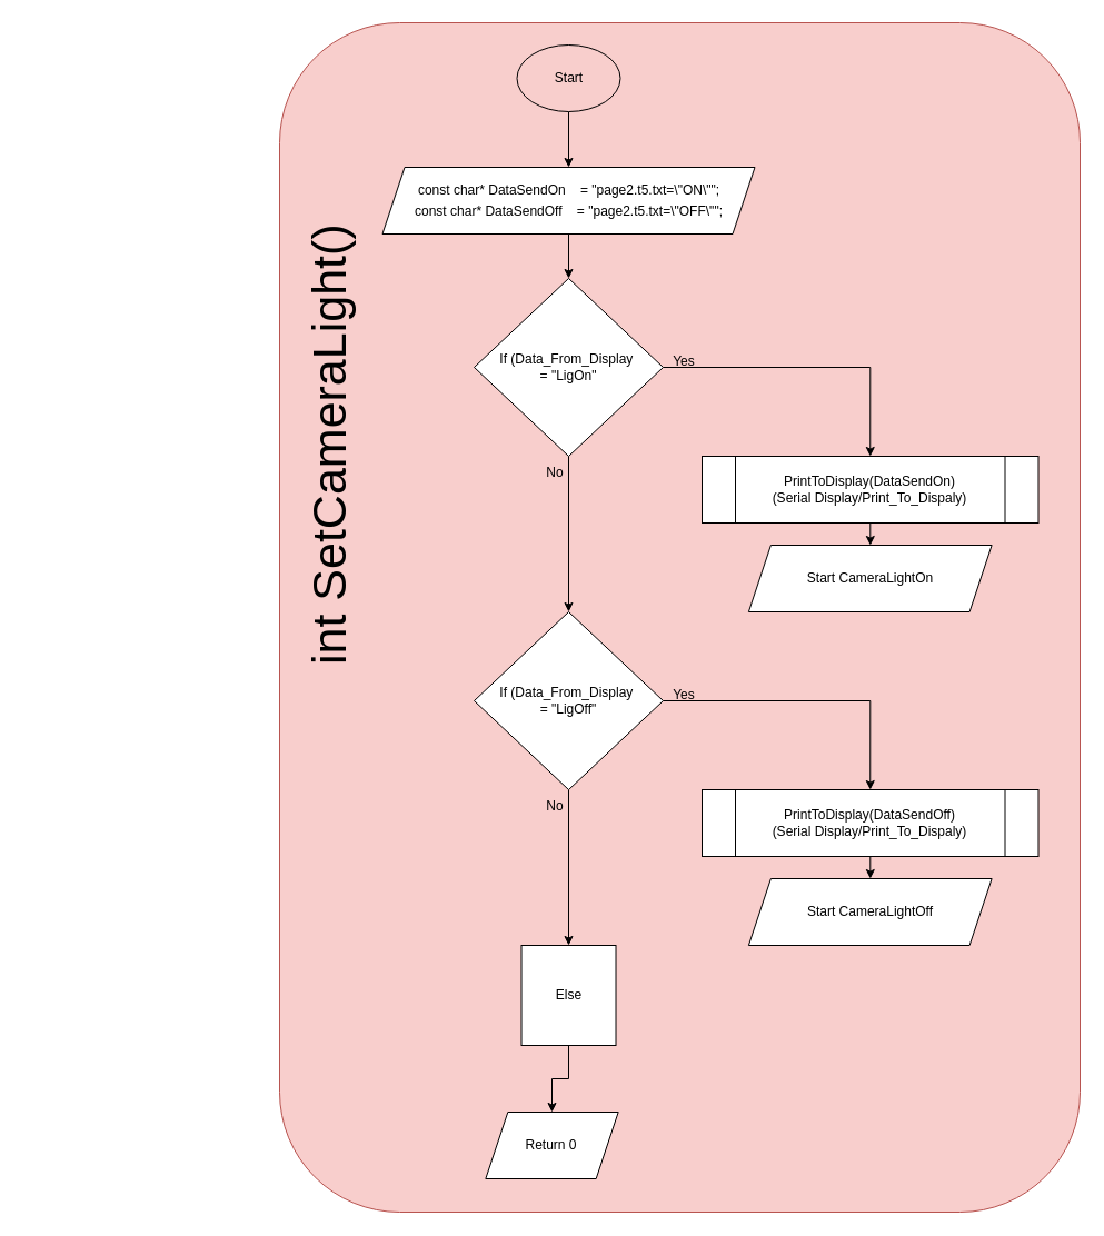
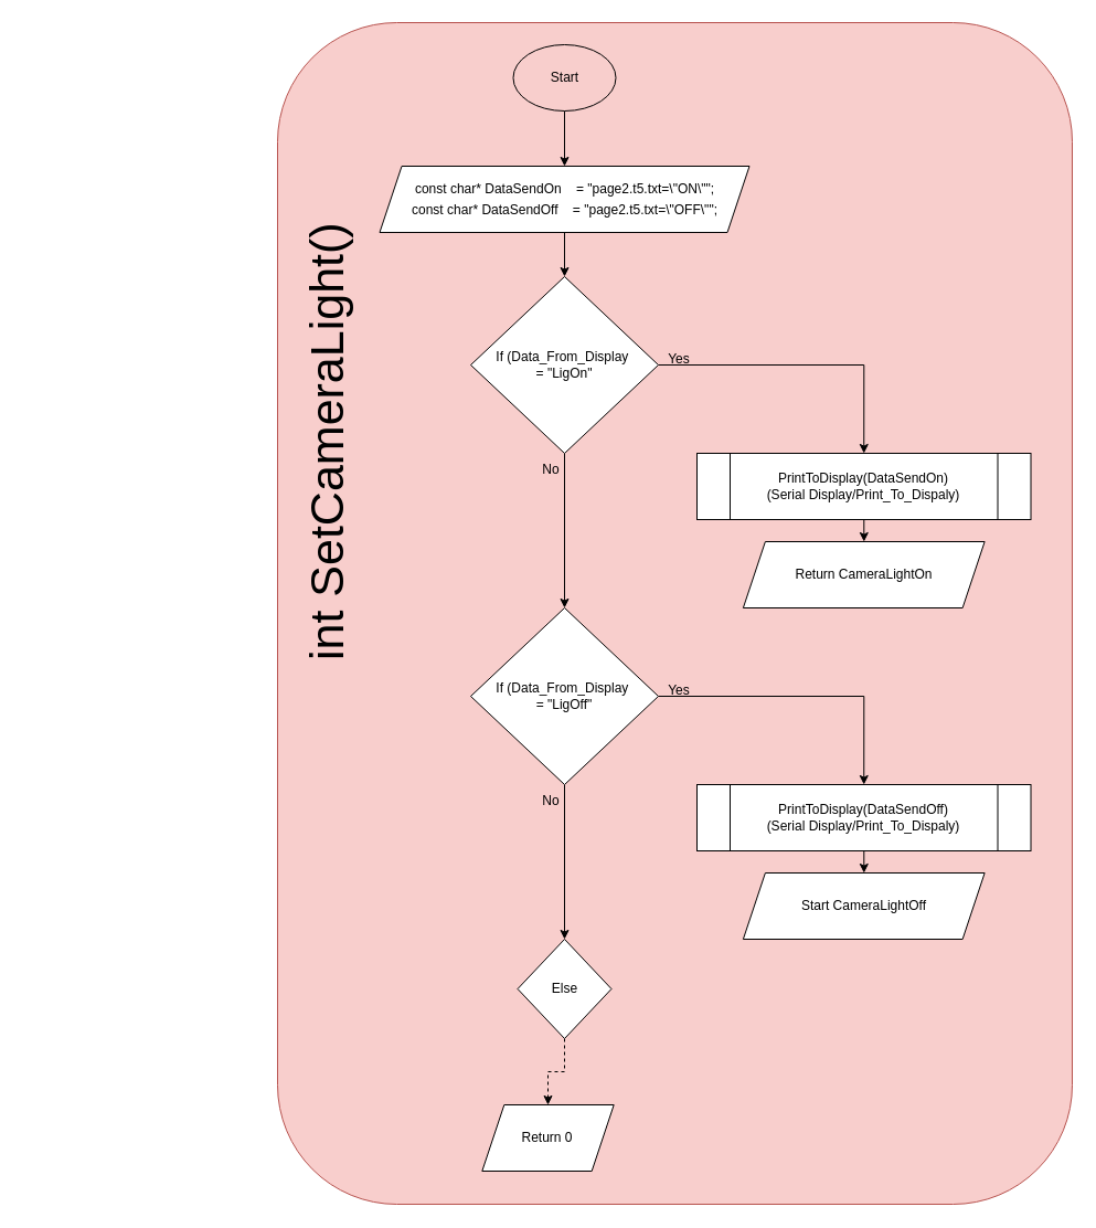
  <mxCell id="0" />
  <mxCell id="1" parent="0" />
  <mxCell id="2" value="" style="rounded=1;whiteSpace=wrap;html=1;fillColor=#f8cecc;strokeColor=#b85450;" parent="1" vertex="1"><mxGeometry x="251" width="720" height="1070" as="geometry" y="20" /></mxCell>
  <mxCell id="3" style="edgeStyle=orthogonalEdgeStyle;rounded=0;orthogonalLoop=1;jettySize=auto;html=1;entryX=0.5;entryY=0;entryDx=0;entryDy=0;" parent="1" source="4" target="7" edge="1"><mxGeometry relative="1" as="geometry" /></mxCell>
  <mxCell id="4" value="Start" style="ellipse;whiteSpace=wrap;html=1;fillColor=#f8cecc;" parent="1" vertex="1"><mxGeometry x="464.5" y="40" width="93" height="60" as="geometry" /></mxCell>
  <mxCell id="5" value="&lt;font style=&quot;font-size: 43px;&quot;&gt;int SetCameraLight()&lt;/font&gt;" style="text;html=1;align=center;verticalAlign=middle;whiteSpace=wrap;rounded=0;rotation=-90;" parent="1" vertex="1"><mxGeometry x="20.69" y="360" width="550" height="80" as="geometry" /></mxCell>
  <mxCell id="6" value="" style="edgeStyle=orthogonalEdgeStyle;rounded=0;orthogonalLoop=1;jettySize=auto;html=1;" parent="1" source="7" target="10" edge="1"><mxGeometry relative="1" as="geometry" /></mxCell>
  <mxCell id="7" value="&lt;div style=&quot;&quot;&gt;&lt;div style=&quot;line-height: 19px; white-space: pre;&quot;&gt;&lt;div style=&quot;&quot;&gt;&lt;font style=&quot;font-size: 12px;&quot; face=&quot;Helvetica&quot;&gt;const char* DataSendOn &amp;nbsp; &amp;nbsp;= &quot;page2.t5.txt=\&quot;ON\&quot;&quot;;&lt;/font&gt;&lt;/div&gt;&lt;div style=&quot;&quot;&gt;&lt;span style=&quot;background-color: initial;&quot;&gt;const char* DataSendOff &amp;nbsp; &amp;nbsp;= &quot;page2.t5.txt=\&quot;OFF\&quot;&quot;;&lt;/span&gt;&lt;/div&gt;&lt;/div&gt;&lt;/div&gt;" style="shape=parallelogram;perimeter=parallelogramPerimeter;whiteSpace=wrap;html=1;fixedSize=1;" parent="1" vertex="1"><mxGeometry x="343.5" y="150" width="335" height="60" as="geometry" /></mxCell>
  <mxCell id="8" style="edgeStyle=orthogonalEdgeStyle;rounded=0;orthogonalLoop=1;jettySize=auto;html=1;entryX=0.5;entryY=0;entryDx=0;entryDy=0;" parent="1" source="10" target="12" edge="1"><mxGeometry relative="1" as="geometry" /></mxCell>
  <mxCell id="9" style="edgeStyle=orthogonalEdgeStyle;rounded=0;orthogonalLoop=1;jettySize=auto;html=1;entryX=0.5;entryY=0;entryDx=0;entryDy=0;" parent="1" source="10" target="16" edge="1"><mxGeometry relative="1" as="geometry" /></mxCell>
  <mxCell id="10" value="If (Data_From_Display&amp;nbsp;&lt;div&gt;= &quot;LigOn&quot;&lt;/div&gt;" style="rhombus;whiteSpace=wrap;html=1;" parent="1" vertex="1"><mxGeometry x="426" y="250" width="170" height="160" as="geometry" /></mxCell>
  <mxCell id="11" style="edgeStyle=orthogonalEdgeStyle;rounded=0;orthogonalLoop=1;jettySize=auto;html=1;entryX=0.5;entryY=0;entryDx=0;entryDy=0;" parent="1" source="12" target="13" edge="1"><mxGeometry relative="1" as="geometry" /></mxCell>
  <mxCell id="12" value="&lt;p style=&quot;line-height: 120%;&quot;&gt;&lt;/p&gt;&lt;div style=&quot;line-height: 120%; white-space: pre;&quot;&gt;&lt;span style=&quot;background-color: rgb(255, 255, 255);&quot;&gt;&lt;font style=&quot;font-size: 12px;&quot; face=&quot;Helvetica&quot;&gt;PrintToDisplay(DataSendOn&lt;span style=&quot;&quot;&gt;)&lt;/span&gt;&lt;/font&gt;&lt;/span&gt;&lt;/div&gt;&lt;div style=&quot;line-height: 120%; white-space: pre;&quot;&gt;&lt;span style=&quot;background-color: rgb(255, 255, 255);&quot;&gt;(Serial Display/Print_To_Dispaly)&lt;/span&gt;&lt;/div&gt;&lt;p&gt;&lt;/p&gt;" style="shape=process;whiteSpace=wrap;html=1;backgroundOutline=1;" parent="1" vertex="1"><mxGeometry x="631" y="410" width="302.5" height="60" as="geometry" /></mxCell>
- <mxCell id="13" value="Start CameraLightOn" style="shape=parallelogram;perimeter=parallelogramPerimeter;whiteSpace=wrap;html=1;fixedSize=1;" parent="1" vertex="1"><mxGeometry x="672.88" y="490" width="218.75" height="60" as="geometry" /></mxCell>
+ <mxCell id="13" value="Return CameraLightOn" style="shape=parallelogram;perimeter=parallelogramPerimeter;whiteSpace=wrap;html=1;fixedSize=1;" parent="1" vertex="1"><mxGeometry x="672.88" y="490" width="218.75" height="60" as="geometry" /></mxCell>
  <mxCell id="14" style="edgeStyle=orthogonalEdgeStyle;rounded=0;orthogonalLoop=1;jettySize=auto;html=1;entryX=0.5;entryY=0;entryDx=0;entryDy=0;" parent="1" source="16" target="18" edge="1"><mxGeometry relative="1" as="geometry" /></mxCell>
  <mxCell id="15" style="edgeStyle=orthogonalEdgeStyle;rounded=0;orthogonalLoop=1;jettySize=auto;html=1;entryX=0.5;entryY=0;entryDx=0;entryDy=0;" edge="1" parent="1" source="16" target="22"><mxGeometry relative="1" as="geometry" /></mxCell>
  <mxCell id="16" value="If (Data_From_Display&amp;nbsp;&lt;div&gt;= &quot;LigOff&quot;&lt;/div&gt;" style="rhombus;whiteSpace=wrap;html=1;" parent="1" vertex="1"><mxGeometry x="426" y="550" width="170" height="160" as="geometry" /></mxCell>
  <mxCell id="17" style="edgeStyle=orthogonalEdgeStyle;rounded=0;orthogonalLoop=1;jettySize=auto;html=1;entryX=0.5;entryY=0;entryDx=0;entryDy=0;" parent="1" source="18" target="19" edge="1"><mxGeometry relative="1" as="geometry" /></mxCell>
  <mxCell id="18" value="&lt;p style=&quot;line-height: 120%;&quot;&gt;&lt;/p&gt;&lt;div style=&quot;line-height: 120%; white-space: pre;&quot;&gt;&lt;span style=&quot;background-color: rgb(255, 255, 255);&quot;&gt;&lt;font style=&quot;font-size: 12px;&quot; face=&quot;Helvetica&quot;&gt;PrintToDisplay(DataSendOff&lt;span style=&quot;&quot;&gt;)&lt;/span&gt;&lt;/font&gt;&lt;/span&gt;&lt;/div&gt;&lt;div style=&quot;line-height: 120%; white-space: pre;&quot;&gt;&lt;span style=&quot;background-color: rgb(255, 255, 255);&quot;&gt;(Serial Display/Print_To_Dispaly)&lt;/span&gt;&lt;/div&gt;&lt;p&gt;&lt;/p&gt;" style="shape=process;whiteSpace=wrap;html=1;backgroundOutline=1;" parent="1" vertex="1"><mxGeometry x="631" y="710" width="302.5" height="60" as="geometry" /></mxCell>
  <mxCell id="19" value="Start CameraLightOff" style="shape=parallelogram;perimeter=parallelogramPerimeter;whiteSpace=wrap;html=1;fixedSize=1;" parent="1" vertex="1"><mxGeometry x="672.88" y="790" width="218.75" height="60" as="geometry" /></mxCell>
  <mxCell id="20" style="edgeStyle=orthogonalEdgeStyle;rounded=0;orthogonalLoop=1;jettySize=auto;html=1;entryX=0.5;entryY=0;entryDx=0;entryDy=0;" parent="1" edge="1"><mxGeometry relative="1" as="geometry"><mxPoint x="782.25" y="1070" as="sourcePoint" /></mxGeometry></mxCell>
- <mxCell id="21" style="edgeStyle=orthogonalEdgeStyle;rounded=0;orthogonalLoop=1;jettySize=auto;html=1;" parent="1" source="22" target="23" edge="1"><mxGeometry relative="1" as="geometry" /></mxCell>
- <mxCell id="22" value="Else" style="whiteSpace=wrap;html=1;rounded=0;" parent="1" vertex="1"><mxGeometry x="468.51" y="850" width="85" height="90" as="geometry" /></mxCell>
+ <mxCell id="21" style="edgeStyle=orthogonalEdgeStyle;rounded=0;orthogonalLoop=1;jettySize=auto;html=1;dashed=1;" parent="1" source="22" target="23" edge="1"><mxGeometry relative="1" as="geometry" /></mxCell>
+ <mxCell id="22" value="Else" style="rhombus;whiteSpace=wrap;html=1;" parent="1" vertex="1"><mxGeometry x="468.51" y="850" width="85" height="90" as="geometry" /></mxCell>
  <mxCell id="23" value="Return 0" style="shape=parallelogram;perimeter=parallelogramPerimeter;whiteSpace=wrap;html=1;fixedSize=1;" parent="1" vertex="1"><mxGeometry x="436.32" y="1000" width="119.37" height="60" as="geometry" /></mxCell>
  <mxCell id="24" value="No" style="text;html=1;strokeColor=none;fillColor=none;align=center;verticalAlign=middle;whiteSpace=wrap;rounded=0;" parent="1" vertex="1"><mxGeometry x="468.5" y="710" width="60" height="30" as="geometry" /></mxCell>
  <mxCell id="25" value="Yes" style="text;html=1;strokeColor=none;fillColor=none;align=center;verticalAlign=middle;whiteSpace=wrap;rounded=0;" parent="1" vertex="1"><mxGeometry x="585" y="610" width="60" height="30" as="geometry" /></mxCell>
  <mxCell id="26" value="No" style="text;html=1;strokeColor=none;fillColor=none;align=center;verticalAlign=middle;whiteSpace=wrap;rounded=0;" parent="1" vertex="1"><mxGeometry x="468.5" y="410" width="60" height="30" as="geometry" /></mxCell>
  <mxCell id="27" value="Yes" style="text;html=1;strokeColor=none;fillColor=none;align=center;verticalAlign=middle;whiteSpace=wrap;rounded=0;" parent="1" vertex="1"><mxGeometry x="585" y="310" width="60" height="30" as="geometry" /></mxCell>
